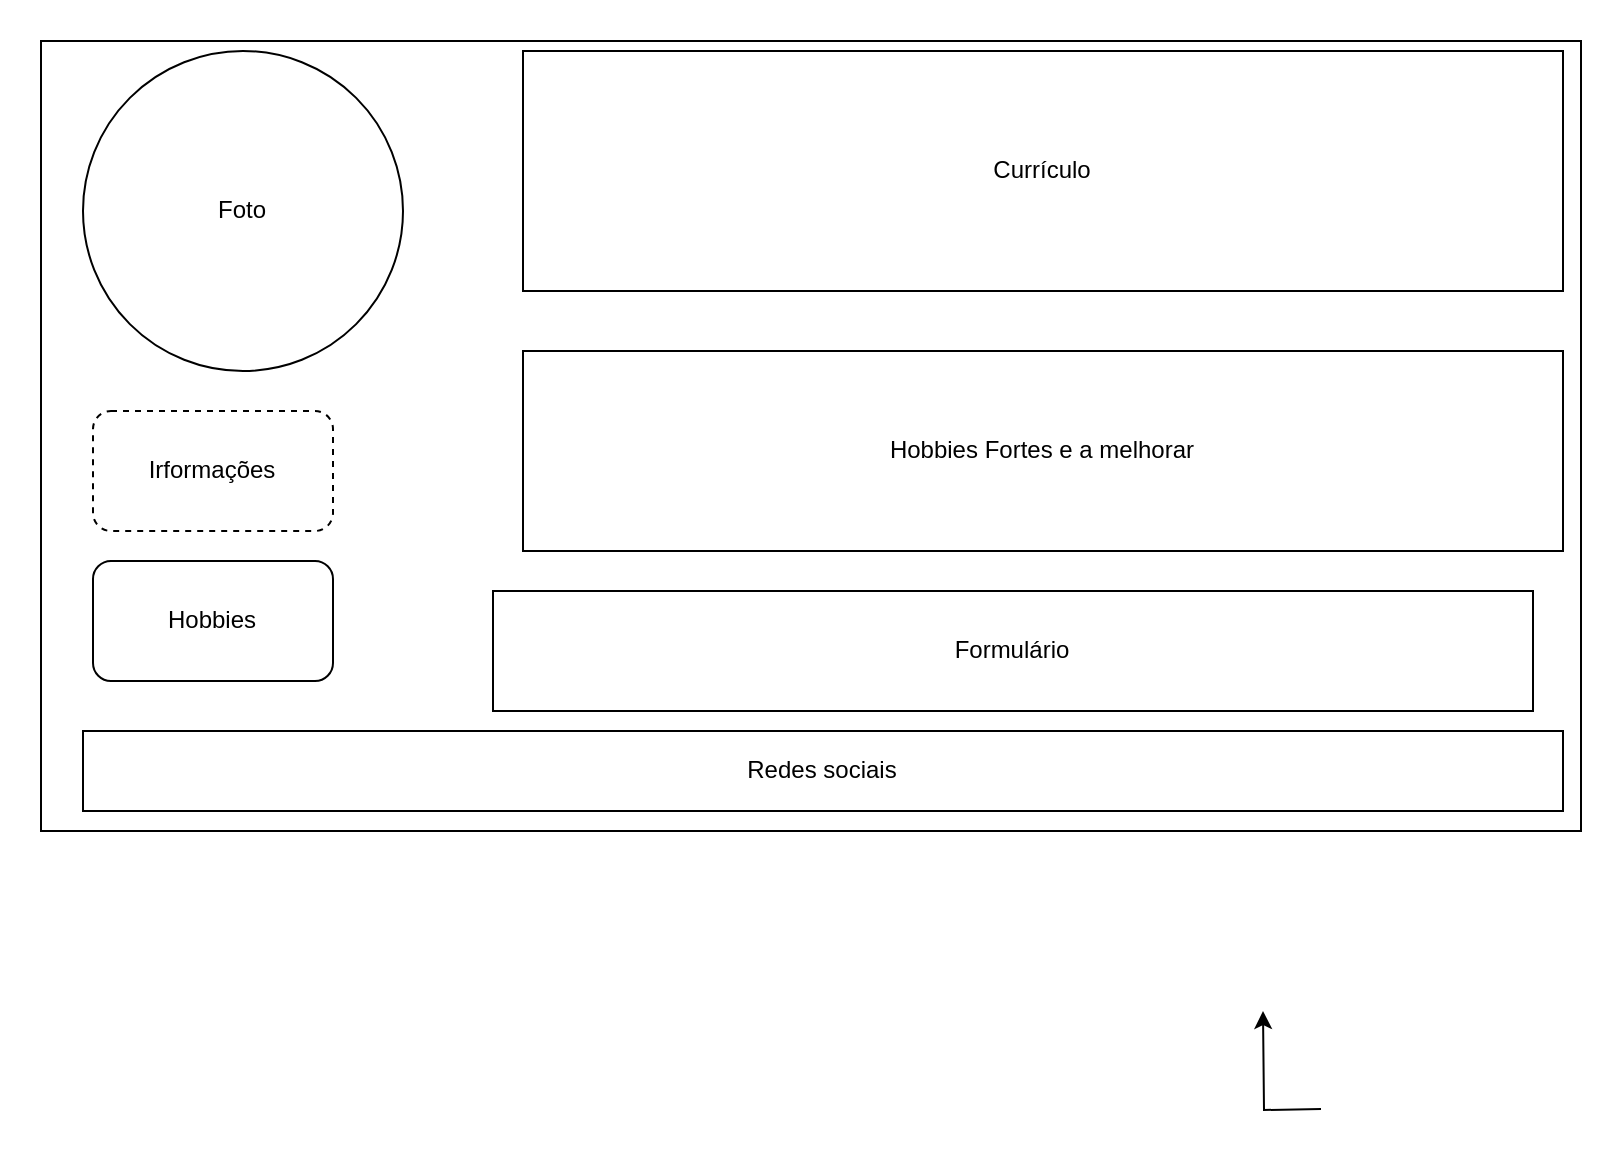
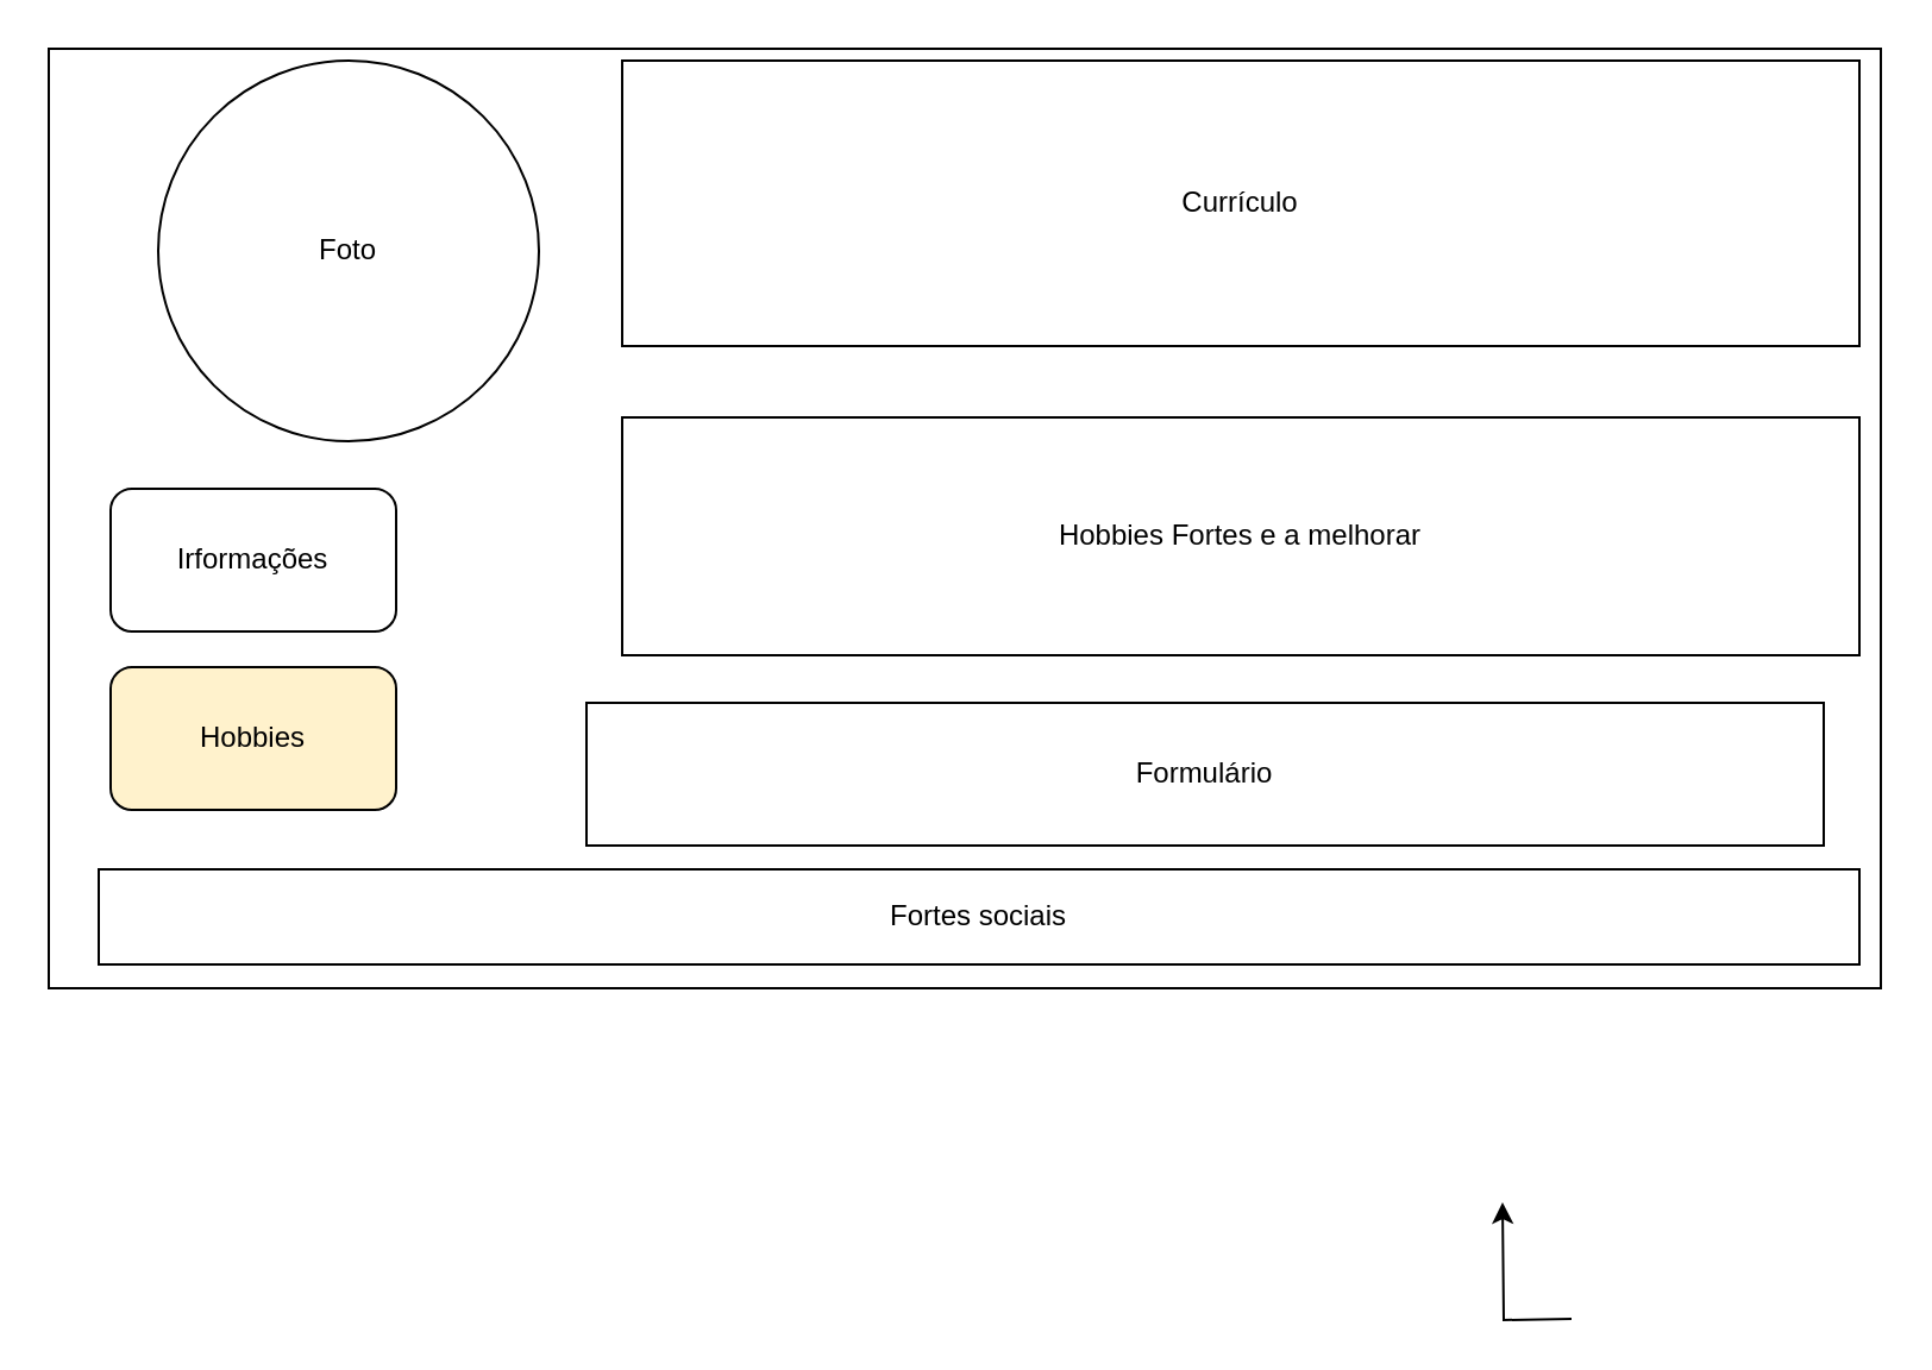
  <mxCell id="0" />
  <mxCell id="1" parent="0" />
  <mxCell id="2" style="edgeStyle=orthogonalEdgeStyle;rounded=0;orthogonalLoop=1;jettySize=auto;html=1;exitX=1;exitY=1;exitDx=0;exitDy=0;" edge="1" parent="1"><mxGeometry relative="1" as="geometry"><mxPoint x="631" y="505" as="targetPoint" /><mxPoint x="660" y="554" as="sourcePoint" /></mxGeometry></mxCell>
  <mxCell id="3" value="" style="rounded=0;whiteSpace=wrap;html=1;" vertex="1" parent="1"><mxGeometry x="20" y="20" width="770" height="395" as="geometry" /></mxCell>
- <mxCell id="4" value="Irformações" style="rounded=1;whiteSpace=wrap;html=1;dashed=1;" vertex="1" parent="1"><mxGeometry x="46" y="205" width="120" height="60" as="geometry" /></mxCell>
- <mxCell id="5" value="Hobbies" style="rounded=1;whiteSpace=wrap;html=1;" vertex="1" parent="1"><mxGeometry x="46" y="280" width="120" height="60" as="geometry" /></mxCell>
- <mxCell id="6" value="Foto" style="ellipse;whiteSpace=wrap;html=1;aspect=fixed;" vertex="1" parent="1"><mxGeometry x="41" y="25" width="160" height="160" as="geometry" /></mxCell>
+ <mxCell id="4" value="Irformações" style="rounded=1;whiteSpace=wrap;html=1;" vertex="1" parent="1"><mxGeometry x="46" y="205" width="120" height="60" as="geometry" /></mxCell>
+ <mxCell id="5" value="Hobbies" style="rounded=1;whiteSpace=wrap;html=1;fillColor=#fff2cc;" vertex="1" parent="1"><mxGeometry x="46" y="280" width="120" height="60" as="geometry" /></mxCell>
+ <mxCell id="6" value="Foto" style="ellipse;whiteSpace=wrap;html=1;aspect=fixed;" vertex="1" parent="1"><mxGeometry x="66" y="25" width="160" height="160" as="geometry" /></mxCell>
  <mxCell id="7" value="Currículo" style="rounded=0;whiteSpace=wrap;html=1;" vertex="1" parent="1"><mxGeometry x="261" y="25" width="520" height="120" as="geometry" /></mxCell>
  <mxCell id="8" value="Hobbies Fortes e a melhorar" style="rounded=0;whiteSpace=wrap;html=1;" vertex="1" parent="1"><mxGeometry x="261" y="175" width="520" height="100" as="geometry" /></mxCell>
- <mxCell id="9" value="Redes sociais" style="rounded=0;whiteSpace=wrap;html=1;" vertex="1" parent="1"><mxGeometry x="41" y="365" width="740" height="40" as="geometry" /></mxCell>
+ <mxCell id="9" value="Fortes sociais" style="rounded=0;whiteSpace=wrap;html=1;" vertex="1" parent="1"><mxGeometry x="41" y="365" width="740" height="40" as="geometry" /></mxCell>
  <mxCell id="10" value="Formulário" style="rounded=0;whiteSpace=wrap;html=1;" vertex="1" parent="1"><mxGeometry x="246" y="295" width="520" height="60" as="geometry" /></mxCell>
